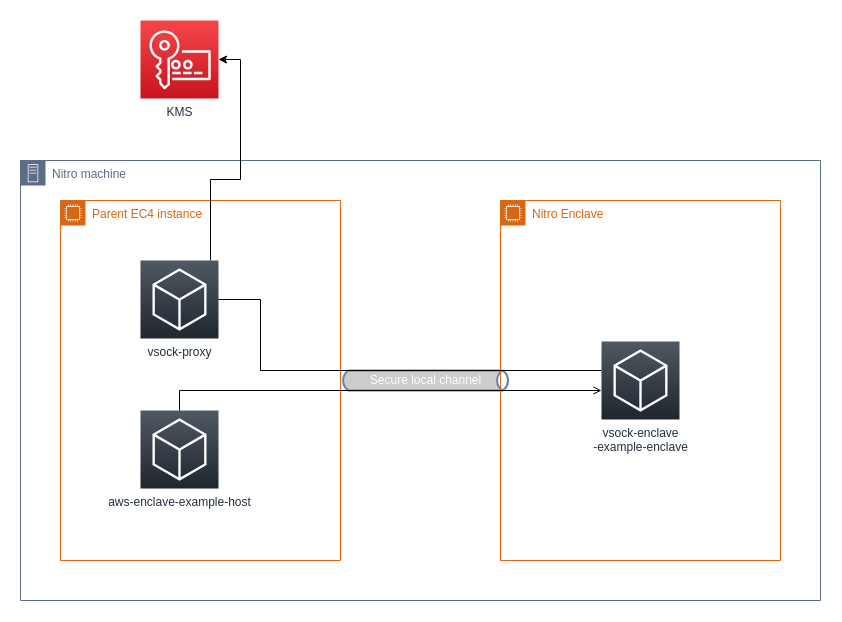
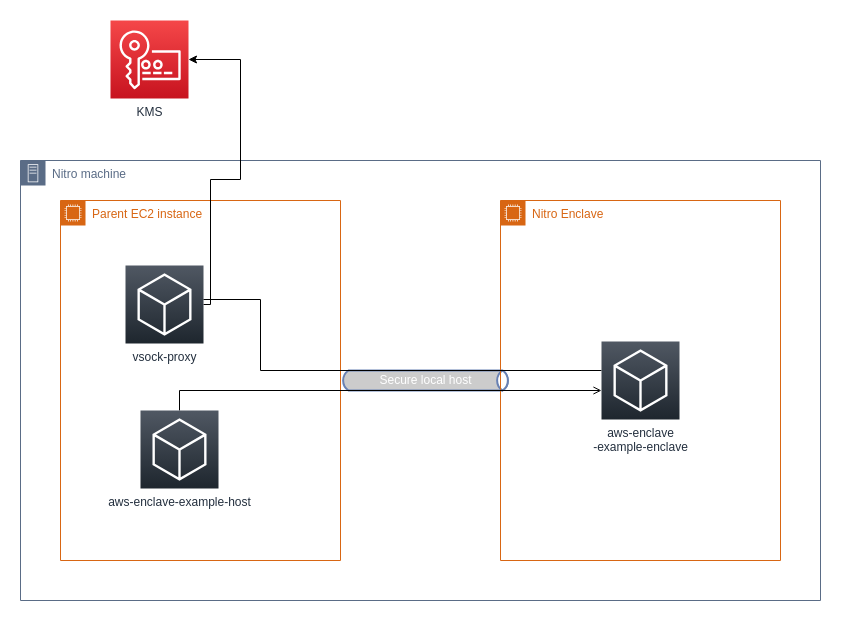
  <mxCell id="0" />
  <mxCell id="1" parent="0" />
  <mxCell id="2" value="Nitro machine" style="points=[[0,0],[0.25,0],[0.5,0],[0.75,0],[1,0],[1,0.25],[1,0.5],[1,0.75],[1,1],[0.75,1],[0.5,1],[0.25,1],[0,1],[0,0.75],[0,0.5],[0,0.25]];outlineConnect=0;gradientColor=none;html=1;whiteSpace=wrap;fontSize=12;fontStyle=0;shape=mxgraph.aws4.group;grIcon=mxgraph.aws4.group_on_premise;strokeColor=#5A6C86;fillColor=none;verticalAlign=top;align=left;spacingLeft=30;fontColor=#5A6C86;dashed=0;" vertex="1" parent="1"><mxGeometry x="20" y="160" width="800" height="440" as="geometry" /></mxCell>
- <mxCell id="3" value="Parent EC4 instance" style="points=[[0,0],[0.25,0],[0.5,0],[0.75,0],[1,0],[1,0.25],[1,0.5],[1,0.75],[1,1],[0.75,1],[0.5,1],[0.25,1],[0,1],[0,0.75],[0,0.5],[0,0.25]];outlineConnect=0;gradientColor=none;html=1;whiteSpace=wrap;fontSize=12;fontStyle=0;shape=mxgraph.aws4.group;grIcon=mxgraph.aws4.group_ec2_instance_contents;strokeColor=#D86613;fillColor=none;verticalAlign=top;align=left;spacingLeft=30;fontColor=#D86613;dashed=0;" vertex="1" parent="1"><mxGeometry x="60" y="200" width="280" height="360" as="geometry" /></mxCell>
- <mxCell id="4" value="Secure local channel" style="html=1;outlineConnect=0;fillColor=#CCCCCC;strokeColor=#6881B3;gradientColor=none;gradientDirection=north;strokeWidth=2;shape=mxgraph.networks.bus;gradientColor=none;gradientDirection=north;fontColor=#ffffff;perimeter=backbonePerimeter;backboneSize=20;" vertex="1" parent="1"><mxGeometry x="340" y="350" width="170" height="60" as="geometry" /></mxCell>
+ <mxCell id="3" value="Parent EC2 instance" style="points=[[0,0],[0.25,0],[0.5,0],[0.75,0],[1,0],[1,0.25],[1,0.5],[1,0.75],[1,1],[0.75,1],[0.5,1],[0.25,1],[0,1],[0,0.75],[0,0.5],[0,0.25]];outlineConnect=0;gradientColor=none;html=1;whiteSpace=wrap;fontSize=12;fontStyle=0;shape=mxgraph.aws4.group;grIcon=mxgraph.aws4.group_ec2_instance_contents;strokeColor=#D86613;fillColor=none;verticalAlign=top;align=left;spacingLeft=30;fontColor=#D86613;dashed=0;" vertex="1" parent="1"><mxGeometry x="60" y="200" width="280" height="360" as="geometry" /></mxCell>
+ <mxCell id="4" value="Secure local host" style="html=1;outlineConnect=0;fillColor=#CCCCCC;strokeColor=#6881B3;gradientColor=none;gradientDirection=north;strokeWidth=2;shape=mxgraph.networks.bus;gradientColor=none;gradientDirection=north;fontColor=#ffffff;perimeter=backbonePerimeter;backboneSize=20;" vertex="1" parent="1"><mxGeometry x="340" y="350" width="170" height="60" as="geometry" /></mxCell>
  <mxCell id="5" value="Nitro Enclave" style="points=[[0,0],[0.25,0],[0.5,0],[0.75,0],[1,0],[1,0.25],[1,0.5],[1,0.75],[1,1],[0.75,1],[0.5,1],[0.25,1],[0,1],[0,0.75],[0,0.5],[0,0.25]];outlineConnect=0;gradientColor=none;html=1;whiteSpace=wrap;fontSize=12;fontStyle=0;shape=mxgraph.aws4.group;grIcon=mxgraph.aws4.group_ec2_instance_contents;strokeColor=#D86613;fillColor=none;verticalAlign=top;align=left;spacingLeft=30;fontColor=#D86613;dashed=0;" vertex="1" parent="1"><mxGeometry x="500" y="200" width="280" height="360" as="geometry" /></mxCell>
  <mxCell id="6" style="edgeStyle=orthogonalEdgeStyle;rounded=0;orthogonalLoop=1;jettySize=auto;html=1;" edge="1" parent="1" source="7" target="12"><mxGeometry relative="1" as="geometry"><Array as="points"><mxPoint x="210" y="179" /><mxPoint x="240" y="179" /><mxPoint x="240" y="59" /></Array></mxGeometry></mxCell>
- <mxCell id="7" value="vsock-proxy" style="gradientDirection=north;outlineConnect=0;fontColor=#232F3E;gradientColor=#505863;fillColor=#1E262E;strokeColor=#ffffff;dashed=0;verticalLabelPosition=bottom;verticalAlign=top;align=center;html=1;fontSize=12;fontStyle=0;aspect=fixed;shape=mxgraph.aws4.resourceIcon;resIcon=mxgraph.aws4.general;" vertex="1" parent="1"><mxGeometry x="140" y="260" width="78" height="78" as="geometry" /></mxCell>
+ <mxCell id="7" value="vsock-proxy" style="gradientDirection=north;outlineConnect=0;fontColor=#232F3E;gradientColor=#505863;fillColor=#1E262E;strokeColor=#ffffff;dashed=0;verticalLabelPosition=bottom;verticalAlign=top;align=center;html=1;fontSize=12;fontStyle=0;aspect=fixed;shape=mxgraph.aws4.resourceIcon;resIcon=mxgraph.aws4.general;" vertex="1" parent="1"><mxGeometry x="125" y="265" width="78" height="78" as="geometry" /></mxCell>
  <mxCell id="8" style="edgeStyle=orthogonalEdgeStyle;rounded=0;orthogonalLoop=1;jettySize=auto;html=1;endArrow=open;" edge="1" parent="1" source="9" target="11"><mxGeometry relative="1" as="geometry"><Array as="points"><mxPoint x="179" y="390" /></Array></mxGeometry></mxCell>
  <mxCell id="9" value="aws-enclave-example-host" style="gradientDirection=north;outlineConnect=0;fontColor=#232F3E;gradientColor=#505863;fillColor=#1E262E;strokeColor=#ffffff;dashed=0;verticalLabelPosition=bottom;verticalAlign=top;align=center;html=1;fontSize=12;fontStyle=0;aspect=fixed;shape=mxgraph.aws4.resourceIcon;resIcon=mxgraph.aws4.general;" vertex="1" parent="1"><mxGeometry x="140" y="410" width="78" height="78" as="geometry" /></mxCell>
  <mxCell id="10" style="edgeStyle=orthogonalEdgeStyle;rounded=0;orthogonalLoop=1;jettySize=auto;html=1;endArrow=none;" edge="1" parent="1" source="11" target="7"><mxGeometry relative="1" as="geometry"><Array as="points"><mxPoint x="260" y="370" /><mxPoint x="260" y="299" /></Array></mxGeometry></mxCell>
- <mxCell id="11" value="vsock-enclave&lt;br&gt;-example-enclave" style="gradientDirection=north;outlineConnect=0;fontColor=#232F3E;gradientColor=#505863;fillColor=#1E262E;strokeColor=#ffffff;dashed=0;verticalLabelPosition=bottom;verticalAlign=top;align=center;html=1;fontSize=12;fontStyle=0;aspect=fixed;shape=mxgraph.aws4.resourceIcon;resIcon=mxgraph.aws4.general;" vertex="1" parent="1"><mxGeometry x="601" y="341" width="78" height="78" as="geometry" /></mxCell>
- <mxCell id="12" value="KMS" style="outlineConnect=0;fontColor=#232F3E;gradientColor=#F54749;gradientDirection=north;fillColor=#C7131F;strokeColor=#ffffff;dashed=0;verticalLabelPosition=bottom;verticalAlign=top;align=center;html=1;fontSize=12;fontStyle=0;aspect=fixed;shape=mxgraph.aws4.resourceIcon;resIcon=mxgraph.aws4.key_management_service;" vertex="1" parent="1"><mxGeometry x="140" y="20" width="78" height="78" as="geometry" /></mxCell>
+ <mxCell id="11" value="aws-enclave&lt;br&gt;-example-enclave" style="gradientDirection=north;outlineConnect=0;fontColor=#232F3E;gradientColor=#505863;fillColor=#1E262E;strokeColor=#ffffff;dashed=0;verticalLabelPosition=bottom;verticalAlign=top;align=center;html=1;fontSize=12;fontStyle=0;aspect=fixed;shape=mxgraph.aws4.resourceIcon;resIcon=mxgraph.aws4.general;" vertex="1" parent="1"><mxGeometry x="601" y="341" width="78" height="78" as="geometry" /></mxCell>
+ <mxCell id="12" value="KMS" style="outlineConnect=0;fontColor=#232F3E;gradientColor=#F54749;gradientDirection=north;fillColor=#C7131F;strokeColor=#ffffff;dashed=0;verticalLabelPosition=bottom;verticalAlign=top;align=center;html=1;fontSize=12;fontStyle=0;aspect=fixed;shape=mxgraph.aws4.resourceIcon;resIcon=mxgraph.aws4.key_management_service;" vertex="1" parent="1"><mxGeometry x="110" y="20" width="78" height="78" as="geometry" /></mxCell>
